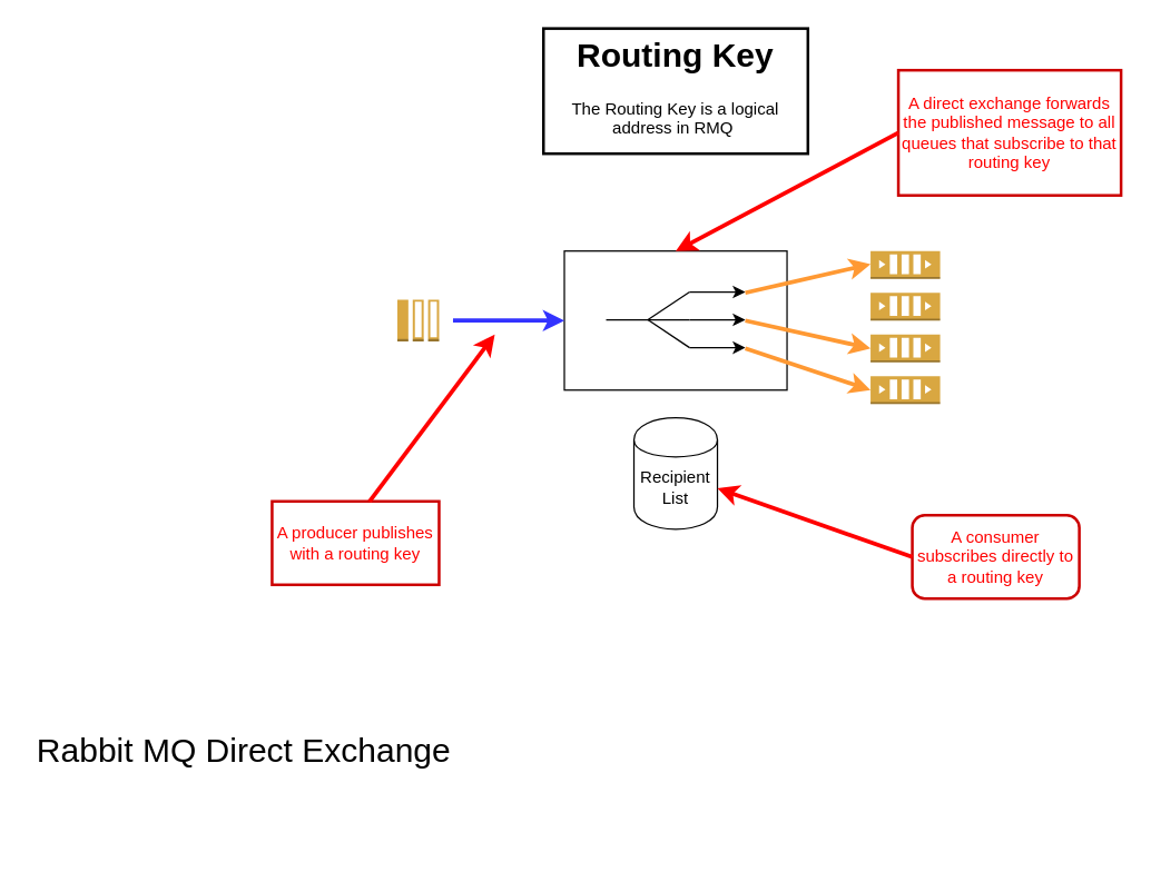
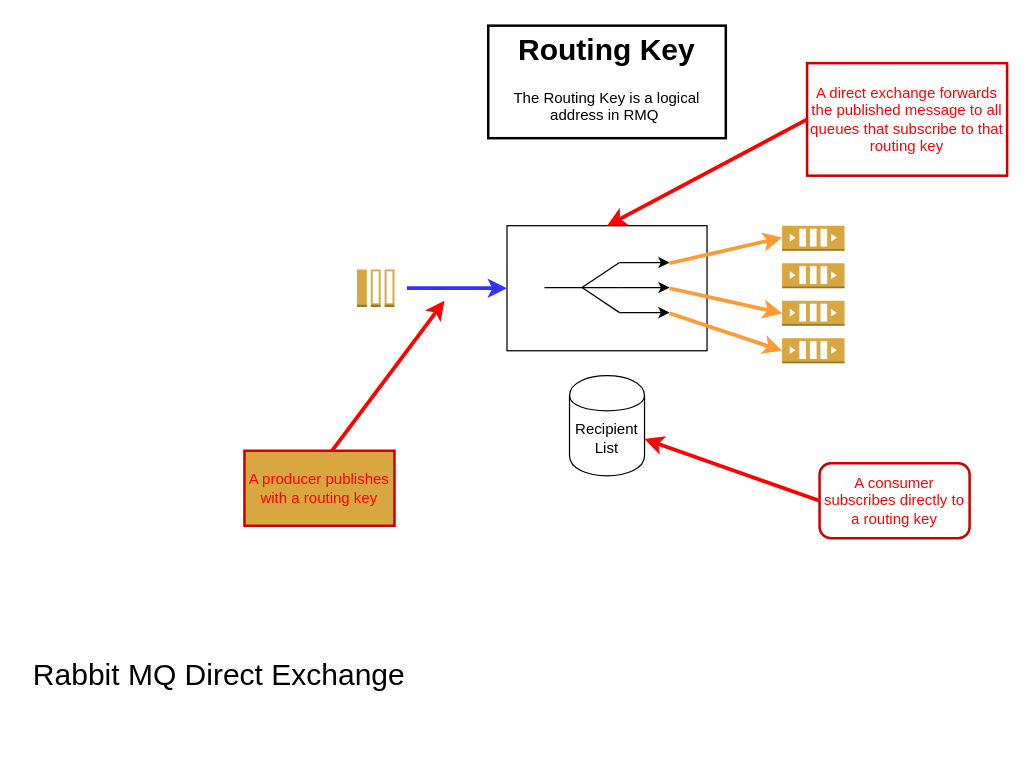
  <mxCell id="0" />
  <mxCell id="1" parent="0" />
  <mxCell id="2" value="" style="rounded=0;whiteSpace=wrap;html=1;" vertex="1" parent="1"><mxGeometry x="405" y="180" width="160" height="100" as="geometry" /></mxCell>
  <mxCell id="3" value="" style="endArrow=none;html=1;" edge="1" parent="1"><mxGeometry width="50" height="50" relative="1" as="geometry"><mxPoint x="435" y="229.5" as="sourcePoint" /><mxPoint x="465" y="229.5" as="targetPoint" /></mxGeometry></mxCell>
  <mxCell id="4" value="" style="endArrow=none;html=1;" edge="1" parent="1"><mxGeometry width="50" height="50" relative="1" as="geometry"><mxPoint x="465" y="229.5" as="sourcePoint" /><mxPoint x="495" y="209.5" as="targetPoint" /></mxGeometry></mxCell>
  <mxCell id="5" value="" style="endArrow=none;html=1;" edge="1" parent="1"><mxGeometry width="50" height="50" relative="1" as="geometry"><mxPoint x="465" y="229.5" as="sourcePoint" /><mxPoint x="495" y="229.5" as="targetPoint" /></mxGeometry></mxCell>
  <mxCell id="6" value="" style="endArrow=none;html=1;" edge="1" parent="1"><mxGeometry width="50" height="50" relative="1" as="geometry"><mxPoint x="495" y="249.5" as="sourcePoint" /><mxPoint x="465" y="229.5" as="targetPoint" /></mxGeometry></mxCell>
  <mxCell id="7" value="" style="endArrow=classic;html=1;" edge="1" parent="1"><mxGeometry width="50" height="50" relative="1" as="geometry"><mxPoint x="495" y="209.5" as="sourcePoint" /><mxPoint x="535" y="209.5" as="targetPoint" /></mxGeometry></mxCell>
  <mxCell id="8" value="" style="endArrow=classic;html=1;" edge="1" parent="1"><mxGeometry width="50" height="50" relative="1" as="geometry"><mxPoint x="495" y="229.5" as="sourcePoint" /><mxPoint x="535" y="229.5" as="targetPoint" /></mxGeometry></mxCell>
  <mxCell id="9" value="" style="endArrow=classic;html=1;" edge="1" parent="1"><mxGeometry width="50" height="50" relative="1" as="geometry"><mxPoint x="495" y="249.5" as="sourcePoint" /><mxPoint x="535" y="249.5" as="targetPoint" /></mxGeometry></mxCell>
  <mxCell id="10" value="" style="shape=cylinder;whiteSpace=wrap;html=1;boundedLbl=1;backgroundOutline=1;" vertex="1" parent="1"><mxGeometry x="455" y="300" width="60" height="80" as="geometry" /></mxCell>
  <mxCell id="11" value="" style="outlineConnect=0;dashed=0;verticalLabelPosition=bottom;verticalAlign=top;align=center;html=1;shape=mxgraph.aws3.queue;fillColor=#D9A741;gradientColor=none;" vertex="1" parent="1"><mxGeometry x="625" y="180" width="50" height="20" as="geometry" /></mxCell>
  <mxCell id="12" value="" style="outlineConnect=0;dashed=0;verticalLabelPosition=bottom;verticalAlign=top;align=center;html=1;shape=mxgraph.aws3.queue;fillColor=#D9A741;gradientColor=none;" vertex="1" parent="1"><mxGeometry x="625" y="210" width="50" height="20" as="geometry" /></mxCell>
  <mxCell id="13" value="" style="outlineConnect=0;dashed=0;verticalLabelPosition=bottom;verticalAlign=top;align=center;html=1;shape=mxgraph.aws3.queue;fillColor=#D9A741;gradientColor=none;" vertex="1" parent="1"><mxGeometry x="625" y="240" width="50" height="20" as="geometry" /></mxCell>
  <mxCell id="14" value="" style="outlineConnect=0;dashed=0;verticalLabelPosition=bottom;verticalAlign=top;align=center;html=1;shape=mxgraph.aws3.queue;fillColor=#D9A741;gradientColor=none;" vertex="1" parent="1"><mxGeometry x="625" y="270" width="50" height="20" as="geometry" /></mxCell>
  <mxCell id="15" value="" style="outlineConnect=0;dashed=0;verticalLabelPosition=bottom;verticalAlign=top;align=center;html=1;shape=mxgraph.aws3.message;fillColor=#D9A741;gradientColor=none;" vertex="1" parent="1"><mxGeometry x="285" y="215" width="30" height="30" as="geometry" /></mxCell>
  <mxCell id="16" value="" style="endArrow=classic;html=1;entryX=0;entryY=0.5;entryDx=0;entryDy=0;strokeColor=#3333FF;strokeWidth=3;" edge="1" parent="1" target="2"><mxGeometry width="50" height="50" relative="1" as="geometry"><mxPoint x="325" y="230" as="sourcePoint" /><mxPoint x="375" y="180" as="targetPoint" /></mxGeometry></mxCell>
  <mxCell id="17" value="" style="endArrow=classic;html=1;entryX=0;entryY=0.5;entryDx=0;entryDy=0;strokeColor=#FF9933;strokeWidth=3;" edge="1" parent="1"><mxGeometry width="50" height="50" relative="1" as="geometry"><mxPoint x="535" y="210" as="sourcePoint" /><mxPoint x="625" y="189.5" as="targetPoint" /></mxGeometry></mxCell>
  <mxCell id="18" value="" style="endArrow=classic;html=1;entryX=0;entryY=0.5;entryDx=0;entryDy=0;strokeColor=#FF9933;strokeWidth=3;entryPerimeter=0;" edge="1" parent="1" target="13"><mxGeometry width="50" height="50" relative="1" as="geometry"><mxPoint x="535" y="230" as="sourcePoint" /><mxPoint x="625" y="209.5" as="targetPoint" /></mxGeometry></mxCell>
  <mxCell id="19" value="" style="endArrow=classic;html=1;entryX=0;entryY=0.5;entryDx=0;entryDy=0;strokeColor=#FF9933;strokeWidth=3;entryPerimeter=0;" edge="1" parent="1" target="14"><mxGeometry width="50" height="50" relative="1" as="geometry"><mxPoint x="535" y="250" as="sourcePoint" /><mxPoint x="655" y="219.5" as="targetPoint" /></mxGeometry></mxCell>
  <mxCell id="20" value="Recipient List" style="text;html=1;strokeColor=none;fillColor=none;align=center;verticalAlign=middle;whiteSpace=wrap;rounded=0;" vertex="1" parent="1"><mxGeometry x="465" y="340" width="40" height="20" as="geometry" /></mxCell>
  <mxCell id="21" value="&lt;h1&gt;Routing Key&lt;/h1&gt;&lt;p&gt;The Routing Key is a logical address in RMQ&amp;nbsp;&lt;/p&gt;" style="text;html=1;strokeColor=#000000;fillColor=none;spacing=5;spacingTop=-20;whiteSpace=wrap;overflow=hidden;rounded=0;align=center;strokeWidth=2;" vertex="1" parent="1"><mxGeometry x="390" y="20" width="190" height="90" as="geometry" /></mxCell>
  <mxCell id="22" value="&lt;font style=&quot;font-size: 24px&quot;&gt;Rabbit MQ Direct Exchange&lt;/font&gt;" style="text;html=1;strokeColor=none;fillColor=none;align=center;verticalAlign=middle;whiteSpace=wrap;rounded=0;" vertex="1" parent="1"><mxGeometry x="20" y="475" width="310" height="130" as="geometry" /></mxCell>
  <mxCell id="23" value="&lt;font color=&quot;#ff0000&quot;&gt;A consumer subscribes directly to a routing key&lt;/font&gt;" style="whiteSpace=wrap;html=1;strokeColor=#CC0000;strokeWidth=2;rounded=1;" vertex="1" parent="1"><mxGeometry x="655" y="370" width="120" height="60" as="geometry" /></mxCell>
  <mxCell id="24" value="" style="endArrow=classic;html=1;strokeColor=#FF0000;strokeWidth=3;exitX=0;exitY=0.5;exitDx=0;exitDy=0;" edge="1" parent="1" source="23" target="10"><mxGeometry width="50" height="50" relative="1" as="geometry"><mxPoint x="655" y="370" as="sourcePoint" /><mxPoint x="705" y="320" as="targetPoint" /></mxGeometry></mxCell>
- <mxCell id="25" value="&lt;font color=&quot;#ff0000&quot;&gt;A producer publishes with a routing key&lt;/font&gt;" style="rounded=0;whiteSpace=wrap;html=1;strokeColor=#CC0000;strokeWidth=2;" vertex="1" parent="1"><mxGeometry x="195" y="360" width="120" height="60" as="geometry" /></mxCell>
+ <mxCell id="25" value="&lt;font color=&quot;#ff0000&quot;&gt;A producer publishes with a routing key&lt;/font&gt;" style="rounded=0;whiteSpace=wrap;html=1;strokeColor=#CC0000;strokeWidth=2;fillColor=#d9a741;" vertex="1" parent="1"><mxGeometry x="195" y="360" width="120" height="60" as="geometry" /></mxCell>
  <mxCell id="26" value="" style="endArrow=classic;html=1;strokeColor=#FF0000;strokeWidth=3;exitX=0;exitY=0.5;exitDx=0;exitDy=0;" edge="1" parent="1"><mxGeometry width="50" height="50" relative="1" as="geometry"><mxPoint x="265" y="360" as="sourcePoint" /><mxPoint x="355" y="240" as="targetPoint" /></mxGeometry></mxCell>
  <mxCell id="27" value="&lt;font color=&quot;#ff0000&quot;&gt;A direct exchange forwards the published message to all queues that subscribe to that routing key&lt;/font&gt;" style="rounded=0;whiteSpace=wrap;html=1;strokeColor=#CC0000;strokeWidth=2;" vertex="1" parent="1"><mxGeometry x="645" y="50" width="160" height="90" as="geometry" /></mxCell>
  <mxCell id="28" value="" style="endArrow=classic;html=1;strokeColor=#FF0000;strokeWidth=3;exitX=0;exitY=0.5;exitDx=0;exitDy=0;" edge="1" parent="1" source="27"><mxGeometry width="50" height="50" relative="1" as="geometry"><mxPoint x="275" y="370" as="sourcePoint" /><mxPoint x="485" y="180" as="targetPoint" /></mxGeometry></mxCell>
